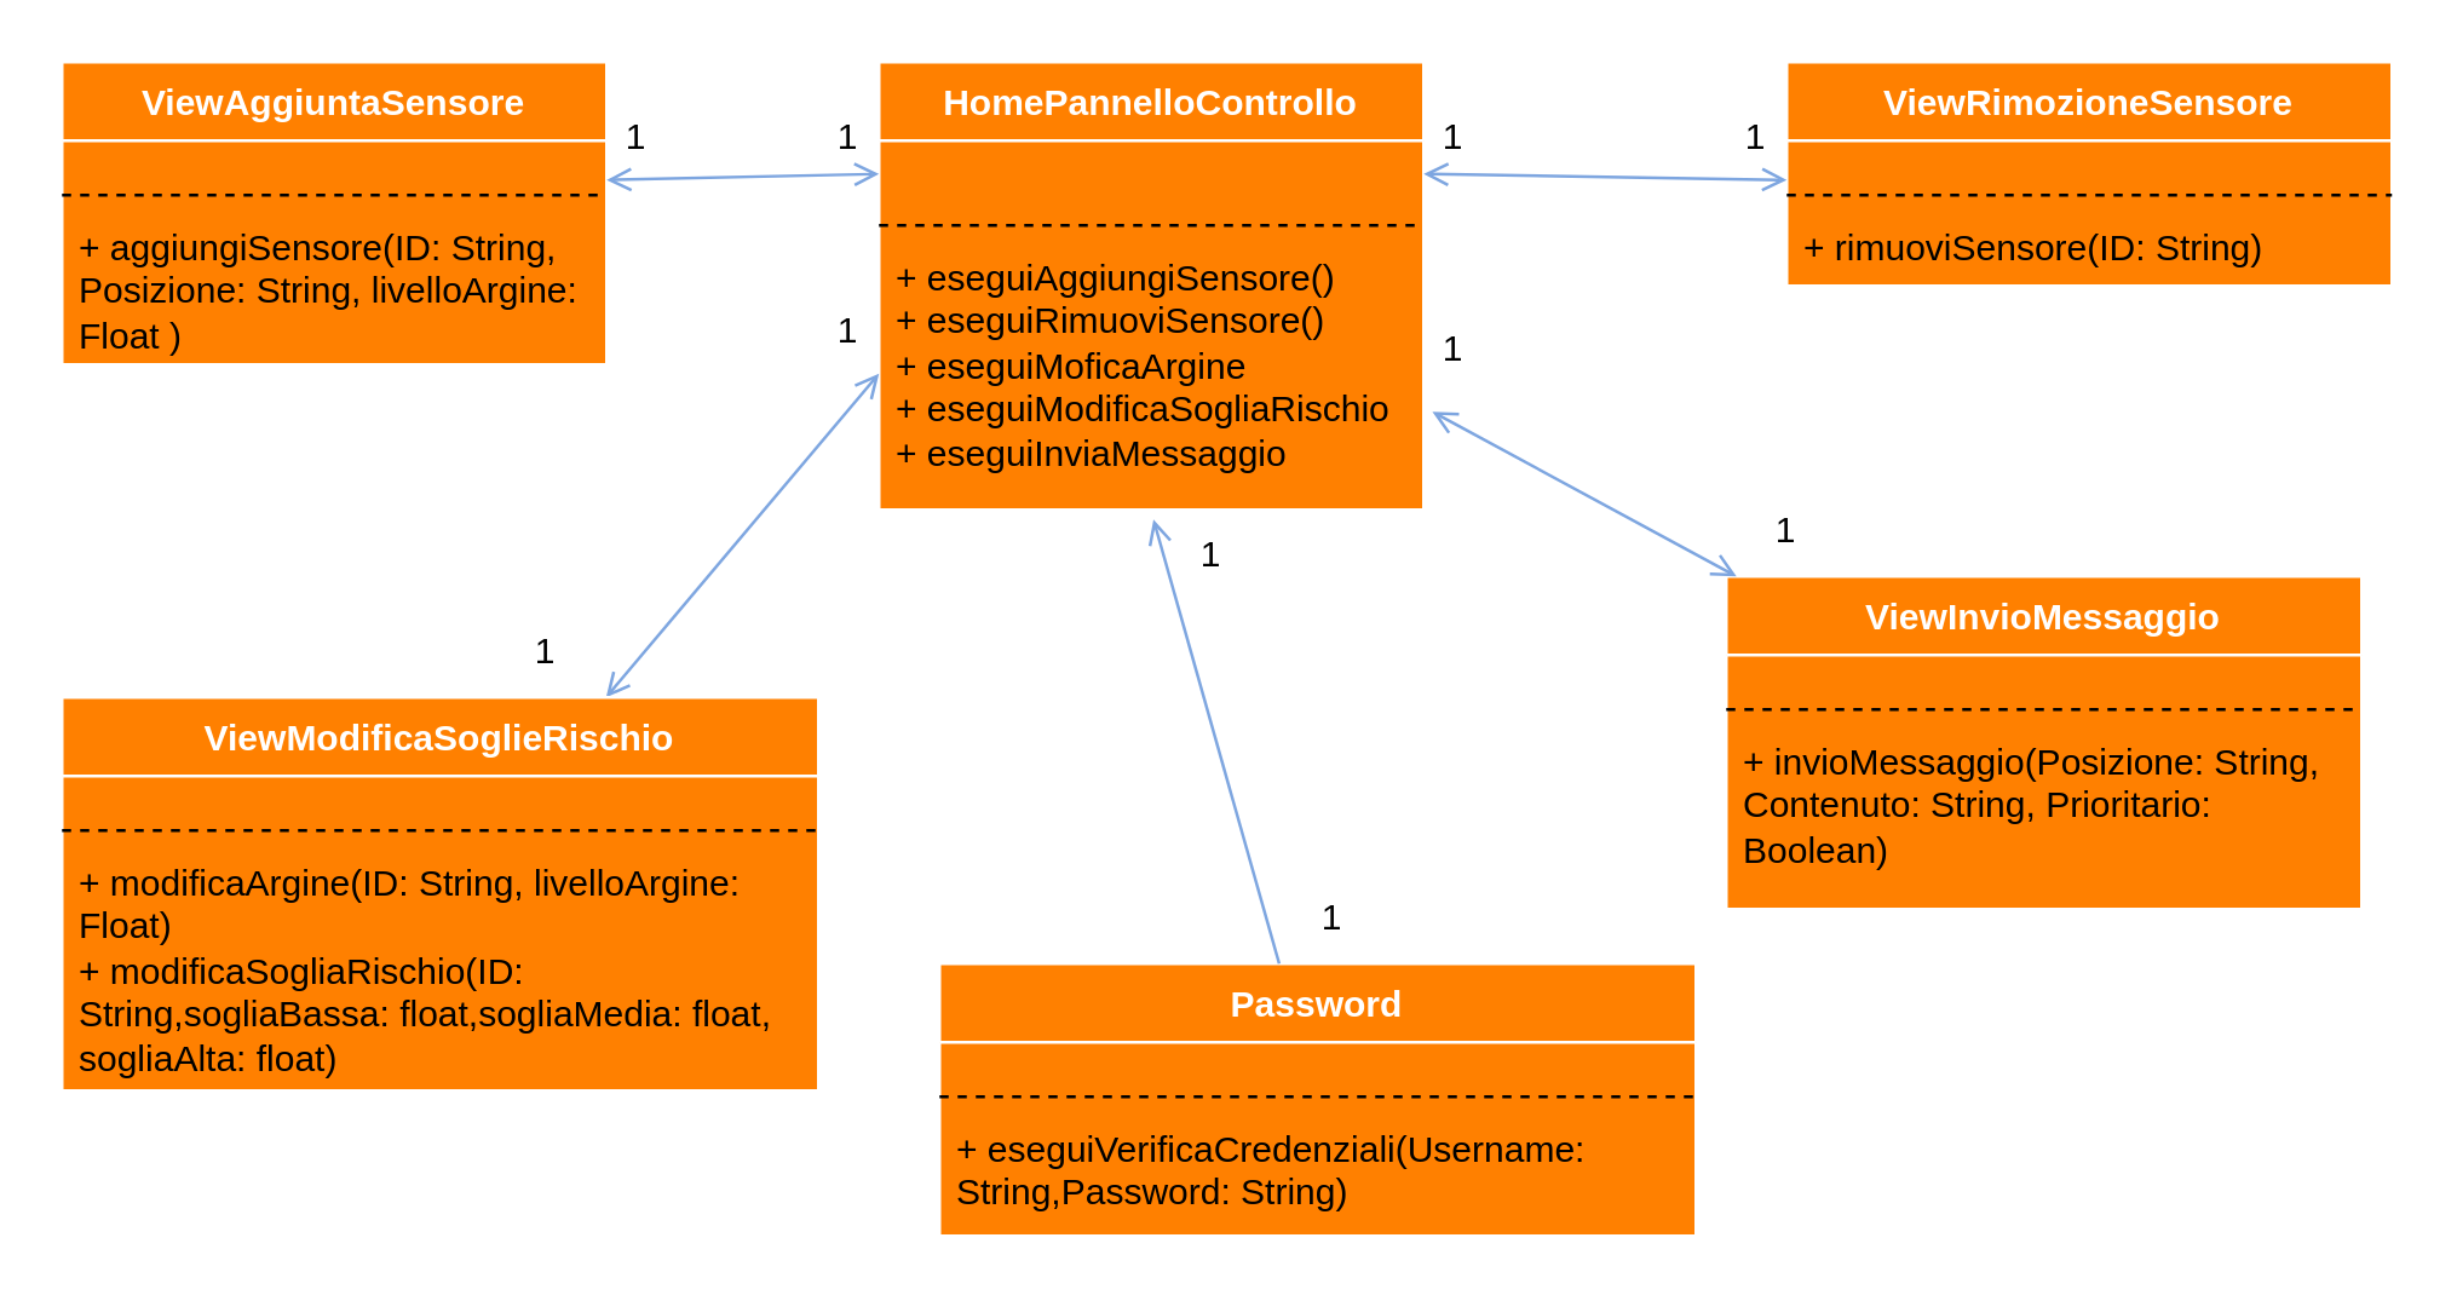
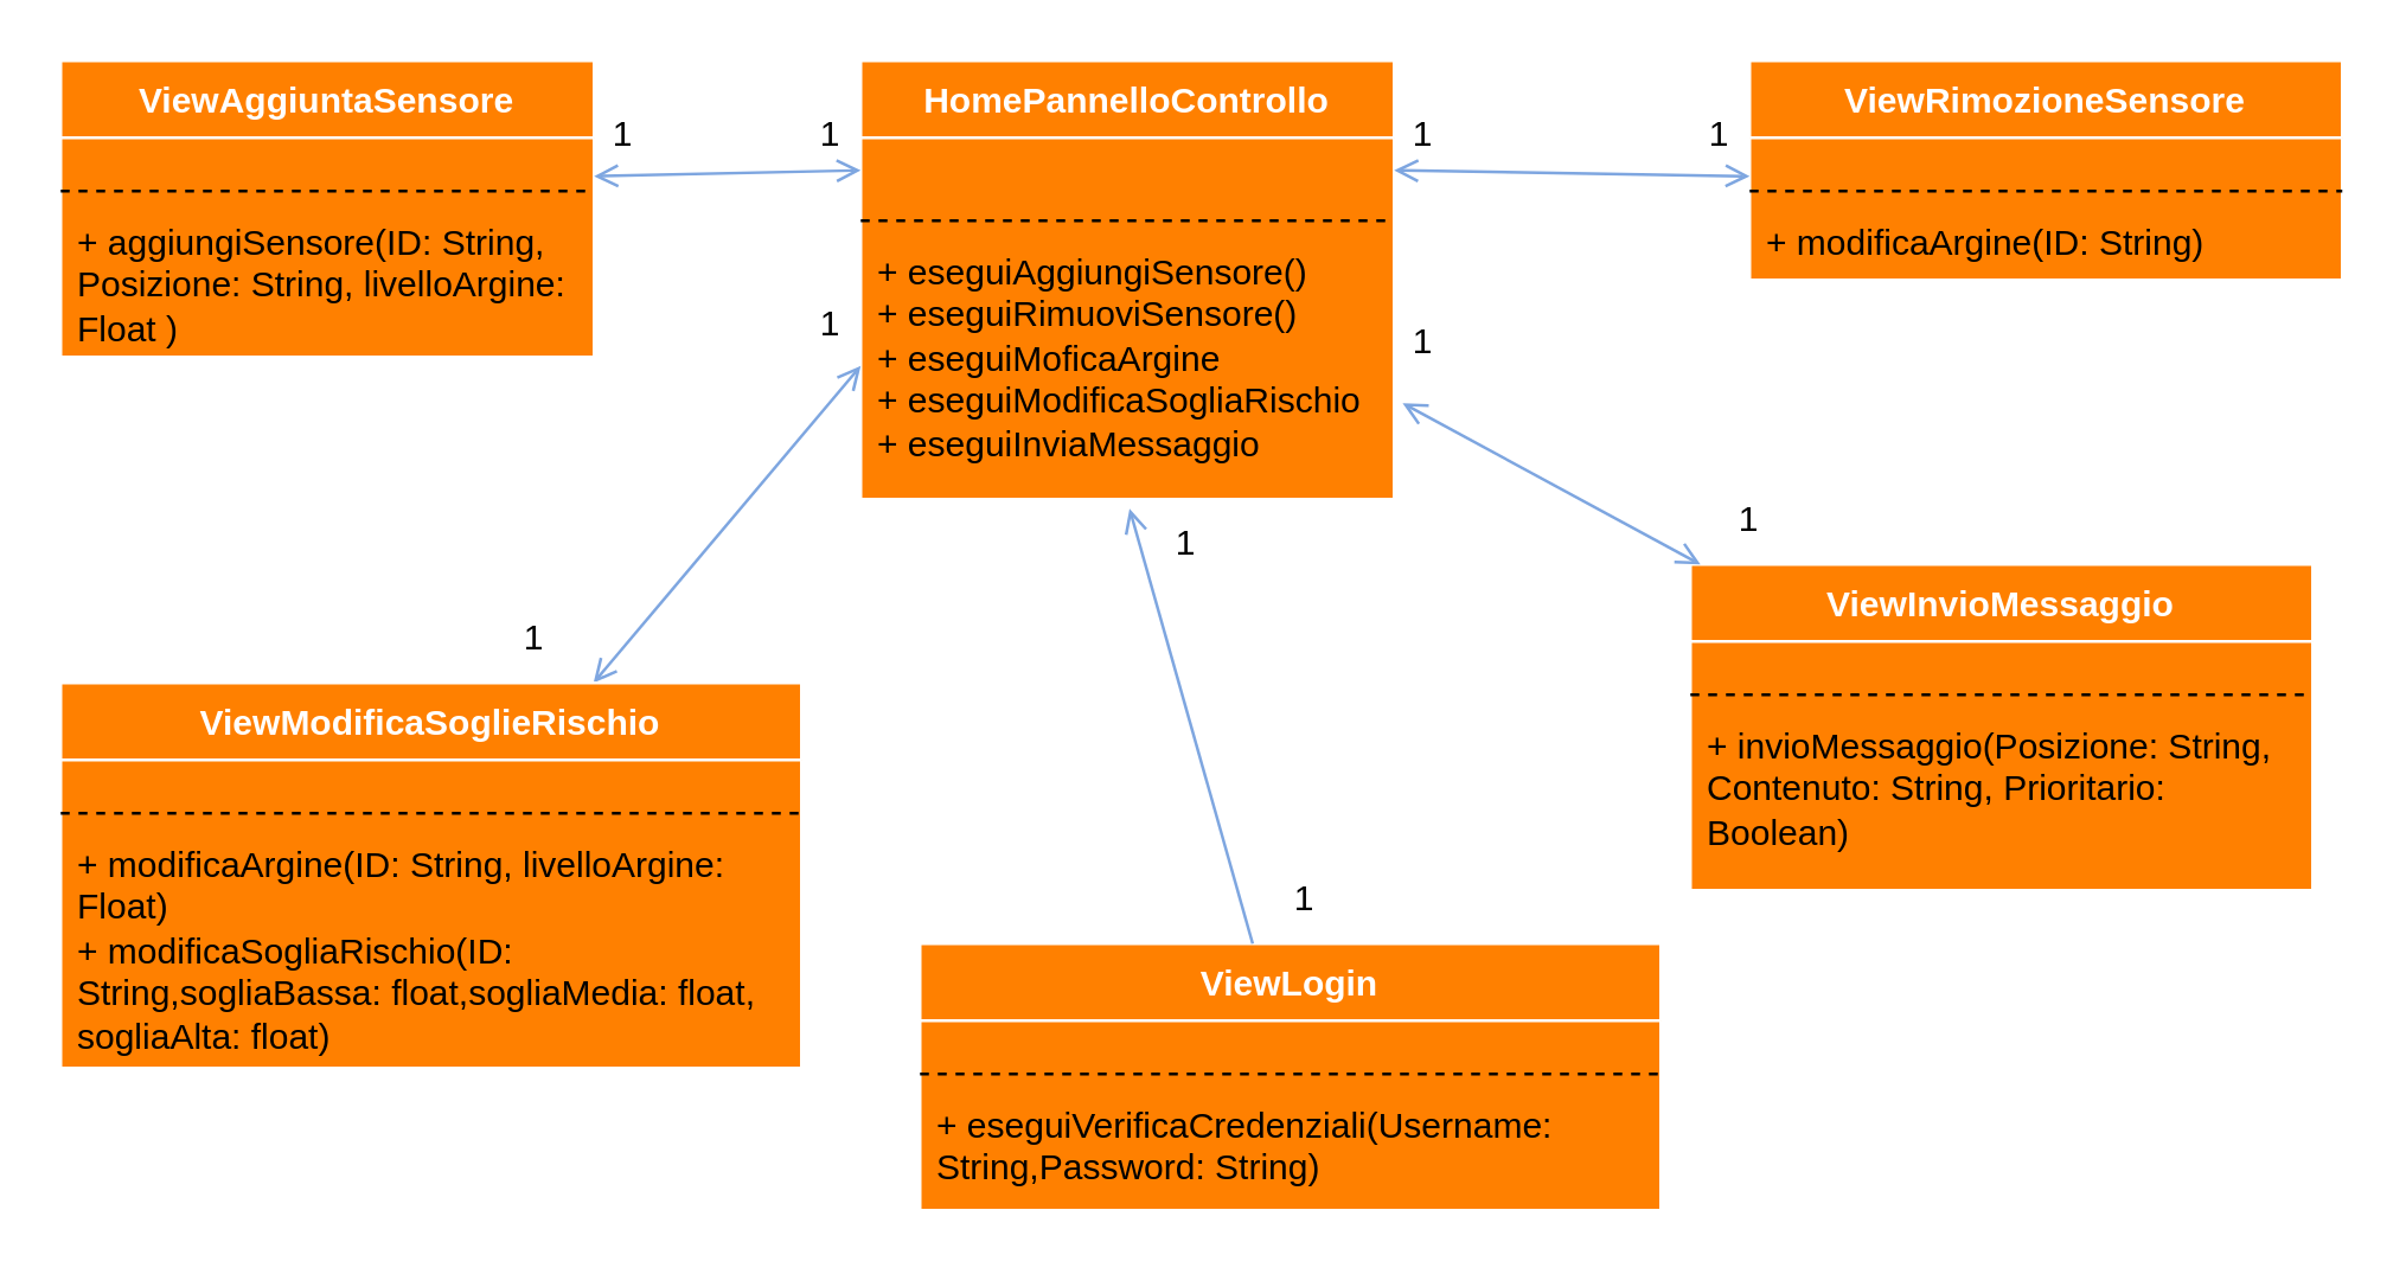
  <mxCell id="0" />
  <mxCell id="1" parent="0" />
  <mxCell id="2" value="HomePannelloControllo" style="swimlane;fontStyle=1;align=center;verticalAlign=top;childLayout=stackLayout;horizontal=1;startSize=26;horizontalStack=0;resizeParent=1;resizeParentMax=0;resizeLast=0;collapsible=1;marginBottom=0;whiteSpace=wrap;html=1;fillColor=#FF8000;swimlaneFillColor=#FF8000;strokeColor=#FFFFFF;fontColor=#FFFFFF;" vertex="1" parent="1"><mxGeometry x="290" y="20" width="180" height="148" as="geometry" /></mxCell>
  <mxCell id="3" style="line;strokeWidth=1;fillColor=none;align=left;verticalAlign=middle;spacingTop=-1;spacingLeft=3;spacingRight=3;rotatable=0;labelPosition=right;points=[];portConstraint=eastwest;strokeColor=none;dashed=1;" vertex="1" parent="2"><mxGeometry y="26" width="180" height="24" as="geometry" /></mxCell>
  <mxCell id="4" value="" style="line;strokeWidth=1;fillColor=none;align=left;verticalAlign=middle;spacingTop=-1;spacingLeft=3;spacingRight=3;rotatable=0;labelPosition=right;points=[];portConstraint=eastwest;strokeColor=default;dashed=1;" vertex="1" parent="2"><mxGeometry y="50" width="180" height="8" as="geometry" /></mxCell>
  <mxCell id="5" value="+ eseguiAggiungiSensore()&lt;div&gt;+ eseguiRimuoviSensore()&lt;/div&gt;&lt;div&gt;+ eseguiMoficaArgine&lt;/div&gt;&lt;div&gt;+ eseguiModificaSogliaRischio&lt;/div&gt;&lt;div&gt;+ eseguiInviaMessaggio&lt;/div&gt;" style="text;strokeColor=none;fillColor=none;align=left;verticalAlign=top;spacingLeft=4;spacingRight=4;overflow=hidden;rotatable=0;points=[[0,0.5],[1,0.5]];portConstraint=eastwest;whiteSpace=wrap;html=1;" vertex="1" parent="2"><mxGeometry y="58" width="180" height="90" as="geometry" /></mxCell>
  <mxCell id="6" value="ViewRimozioneSensore" style="swimlane;fontStyle=1;align=center;verticalAlign=top;childLayout=stackLayout;horizontal=1;startSize=26;horizontalStack=0;resizeParent=1;resizeParentMax=0;resizeLast=0;collapsible=1;marginBottom=0;whiteSpace=wrap;html=1;fillColor=#FF8000;swimlaneFillColor=#FF8000;strokeColor=#FFFFFF;fontColor=#FFFFFF;" vertex="1" parent="1"><mxGeometry x="590" y="20" width="200" height="74" as="geometry" /></mxCell>
  <mxCell id="7" style="line;strokeWidth=1;fillColor=none;align=left;verticalAlign=middle;spacingTop=-1;spacingLeft=3;spacingRight=3;rotatable=0;labelPosition=right;points=[];portConstraint=eastwest;strokeColor=none;dashed=1;" vertex="1" parent="6"><mxGeometry y="26" width="200" height="14" as="geometry" /></mxCell>
  <mxCell id="8" value="" style="line;strokeWidth=1;fillColor=none;align=left;verticalAlign=middle;spacingTop=-1;spacingLeft=3;spacingRight=3;rotatable=0;labelPosition=right;points=[];portConstraint=eastwest;strokeColor=default;dashed=1;" vertex="1" parent="6"><mxGeometry y="40" width="200" height="8" as="geometry" /></mxCell>
- <mxCell id="9" value="+ rimuoviSensore(ID: String)" style="text;strokeColor=none;fillColor=none;align=left;verticalAlign=top;spacingLeft=4;spacingRight=4;overflow=hidden;rotatable=0;points=[[0,0.5],[1,0.5]];portConstraint=eastwest;whiteSpace=wrap;html=1;" vertex="1" parent="6"><mxGeometry y="48" width="200" height="26" as="geometry" /></mxCell>
+ <mxCell id="9" value="+ modificaArgine(ID: String)" style="text;strokeColor=none;fillColor=none;align=left;verticalAlign=top;spacingLeft=4;spacingRight=4;overflow=hidden;rotatable=0;points=[[0,0.5],[1,0.5]];portConstraint=eastwest;whiteSpace=wrap;html=1;" vertex="1" parent="6"><mxGeometry y="48" width="200" height="26" as="geometry" /></mxCell>
  <mxCell id="10" value="ViewAggiuntaSensore" style="swimlane;fontStyle=1;align=center;verticalAlign=top;childLayout=stackLayout;horizontal=1;startSize=26;horizontalStack=0;resizeParent=1;resizeParentMax=0;resizeLast=0;collapsible=1;marginBottom=0;whiteSpace=wrap;html=1;fillColor=#FF8000;swimlaneFillColor=#FF8000;strokeColor=#FFFFFF;fontColor=#FFFFFF;" vertex="1" parent="1"><mxGeometry x="20" y="20" width="180" height="100" as="geometry" /></mxCell>
  <mxCell id="11" style="line;strokeWidth=1;fillColor=none;align=left;verticalAlign=middle;spacingTop=-1;spacingLeft=3;spacingRight=3;rotatable=0;labelPosition=right;points=[];portConstraint=eastwest;strokeColor=none;" vertex="1" parent="10"><mxGeometry y="26" width="180" height="14" as="geometry" /></mxCell>
  <mxCell id="12" value="" style="line;strokeWidth=1;fillColor=none;align=left;verticalAlign=middle;spacingTop=-1;spacingLeft=3;spacingRight=3;rotatable=0;labelPosition=right;points=[];portConstraint=eastwest;strokeColor=default;dashed=1;" vertex="1" parent="10"><mxGeometry y="40" width="180" height="8" as="geometry" /></mxCell>
  <mxCell id="13" value="+ aggiungiSensore(ID: String, Posizione: String, livelloArgine: Float )" style="text;strokeColor=none;fillColor=none;align=left;verticalAlign=top;spacingLeft=4;spacingRight=4;overflow=hidden;rotatable=0;points=[[0,0.5],[1,0.5]];portConstraint=eastwest;whiteSpace=wrap;html=1;" vertex="1" parent="10"><mxGeometry y="48" width="180" height="52" as="geometry" /></mxCell>
  <mxCell id="14" style="rounded=0;orthogonalLoop=1;jettySize=auto;html=1;entryX=0;entryY=0.5;entryDx=0;entryDy=0;endArrow=open;endFill=0;startArrow=open;startFill=0;strokeColor=#7EA6E0;" edge="1" parent="1" source="15" target="5"><mxGeometry relative="1" as="geometry" /></mxCell>
  <mxCell id="15" value="ViewModificaSoglieRischio" style="swimlane;fontStyle=1;align=center;verticalAlign=top;childLayout=stackLayout;horizontal=1;startSize=26;horizontalStack=0;resizeParent=1;resizeParentMax=0;resizeLast=0;collapsible=1;marginBottom=0;whiteSpace=wrap;html=1;fillColor=#FF8000;swimlaneFillColor=#FF8000;strokeColor=#FFFFFF;fontColor=#FFFFFF;" vertex="1" parent="1"><mxGeometry x="20" y="230" width="250" height="130" as="geometry" /></mxCell>
  <mxCell id="16" style="line;strokeWidth=1;fillColor=none;align=left;verticalAlign=middle;spacingTop=-1;spacingLeft=3;spacingRight=3;rotatable=0;labelPosition=right;points=[];portConstraint=eastwest;strokeColor=none;dashed=1;" vertex="1" parent="15"><mxGeometry y="26" width="250" height="14" as="geometry" /></mxCell>
  <mxCell id="17" value="" style="line;strokeWidth=1;fillColor=none;align=left;verticalAlign=middle;spacingTop=-1;spacingLeft=3;spacingRight=3;rotatable=0;labelPosition=right;points=[];portConstraint=eastwest;strokeColor=default;dashed=1;" vertex="1" parent="15"><mxGeometry y="40" width="250" height="8" as="geometry" /></mxCell>
  <mxCell id="18" value="+ modificaArgine(ID: String, livelloArgine: Float)&lt;div&gt;+&amp;nbsp;&lt;span style=&quot;background-color: transparent; color: light-dark(rgb(0, 0, 0), rgb(255, 255, 255));&quot;&gt;modificaSogliaRischio(ID: String,sogliaBassa: float,sogliaMedia: float, sogliaAlta: float)&lt;br&gt;&lt;/span&gt;&lt;/div&gt;" style="text;strokeColor=none;fillColor=none;align=left;verticalAlign=top;spacingLeft=4;spacingRight=4;overflow=hidden;rotatable=0;points=[[0,0.5],[1,0.5]];portConstraint=eastwest;whiteSpace=wrap;html=1;" vertex="1" parent="15"><mxGeometry y="48" width="250" height="82" as="geometry" /></mxCell>
  <mxCell id="19" value="ViewInvioMessaggio" style="swimlane;fontStyle=1;align=center;verticalAlign=top;childLayout=stackLayout;horizontal=1;startSize=26;horizontalStack=0;resizeParent=1;resizeParentMax=0;resizeLast=0;collapsible=1;marginBottom=0;whiteSpace=wrap;html=1;fillColor=#FF8000;swimlaneFillColor=#FF8000;strokeColor=#FFFFFF;fontColor=#FFFFFF;" vertex="1" parent="1"><mxGeometry x="570" y="190" width="210" height="110" as="geometry" /></mxCell>
  <mxCell id="20" value="" style="line;strokeWidth=1;fillColor=none;align=left;verticalAlign=middle;spacingTop=-1;spacingLeft=3;spacingRight=3;rotatable=0;labelPosition=right;points=[];portConstraint=eastwest;strokeColor=none;dashed=1;" vertex="1" parent="19"><mxGeometry y="26" width="210" height="14" as="geometry" /></mxCell>
  <mxCell id="21" style="line;strokeWidth=1;fillColor=none;align=left;verticalAlign=middle;spacingTop=-1;spacingLeft=3;spacingRight=3;rotatable=0;labelPosition=right;points=[];portConstraint=eastwest;strokeColor=default;dashed=1;" vertex="1" parent="19"><mxGeometry y="40" width="210" height="8" as="geometry" /></mxCell>
  <mxCell id="22" value="+ invioMessaggio(Posizione: String, Contenuto: String, Prioritario: Boolean)" style="text;strokeColor=none;fillColor=none;align=left;verticalAlign=top;spacingLeft=4;spacingRight=4;overflow=hidden;rotatable=0;points=[[0,0.5],[1,0.5]];portConstraint=eastwest;whiteSpace=wrap;html=1;" vertex="1" parent="19"><mxGeometry y="48" width="210" height="62" as="geometry" /></mxCell>
  <mxCell id="23" style="rounded=0;orthogonalLoop=1;jettySize=auto;html=1;strokeColor=#7EA6E0;startArrow=open;startFill=0;strokeWidth=1;fillColor=#0050ef;endArrow=open;endFill=0;entryX=0;entryY=0.25;entryDx=0;entryDy=0;" edge="1" parent="1" target="2"><mxGeometry relative="1" as="geometry"><mxPoint x="200" y="59" as="sourcePoint" /><mxPoint x="250" y="50" as="targetPoint" /></mxGeometry></mxCell>
  <mxCell id="24" style="rounded=0;orthogonalLoop=1;jettySize=auto;html=1;entryX=1.016;entryY=0.64;entryDx=0;entryDy=0;entryPerimeter=0;endArrow=open;endFill=0;startArrow=open;startFill=0;strokeColor=#7EA6E0;" edge="1" parent="1" source="19" target="5"><mxGeometry relative="1" as="geometry" /></mxCell>
  <mxCell id="25" style="rounded=0;orthogonalLoop=1;jettySize=auto;html=1;endArrow=open;endFill=0;startArrow=open;startFill=0;entryX=1;entryY=0.25;entryDx=0;entryDy=0;strokeColor=#7EA6E0;" edge="1" parent="1" target="2"><mxGeometry relative="1" as="geometry"><mxPoint x="590" y="59" as="sourcePoint" /><mxPoint x="510" y="70" as="targetPoint" /></mxGeometry></mxCell>
- <mxCell id="26" value="Password" style="swimlane;fontStyle=1;align=center;verticalAlign=top;childLayout=stackLayout;horizontal=1;startSize=26;horizontalStack=0;resizeParent=1;resizeParentMax=0;resizeLast=0;collapsible=1;marginBottom=0;whiteSpace=wrap;html=1;fillColor=#FF8000;swimlaneFillColor=#FF8000;strokeColor=#FFFFFF;fontColor=#FFFFFF;" vertex="1" parent="1"><mxGeometry x="310" y="318" width="250" height="90" as="geometry" /></mxCell>
+ <mxCell id="26" value="ViewLogin" style="swimlane;fontStyle=1;align=center;verticalAlign=top;childLayout=stackLayout;horizontal=1;startSize=26;horizontalStack=0;resizeParent=1;resizeParentMax=0;resizeLast=0;collapsible=1;marginBottom=0;whiteSpace=wrap;html=1;fillColor=#FF8000;swimlaneFillColor=#FF8000;strokeColor=#FFFFFF;fontColor=#FFFFFF;" vertex="1" parent="1"><mxGeometry x="310" y="318" width="250" height="90" as="geometry" /></mxCell>
  <mxCell id="27" value="" style="line;strokeWidth=1;fillColor=none;align=left;verticalAlign=middle;spacingTop=-1;spacingLeft=3;spacingRight=3;rotatable=0;labelPosition=right;points=[];portConstraint=eastwest;strokeColor=none;dashed=1;" vertex="1" parent="26"><mxGeometry y="26" width="250" height="14" as="geometry" /></mxCell>
  <mxCell id="28" style="line;strokeWidth=1;fillColor=none;align=left;verticalAlign=middle;spacingTop=-1;spacingLeft=3;spacingRight=3;rotatable=0;labelPosition=right;points=[];portConstraint=eastwest;strokeColor=default;dashed=1;" vertex="1" parent="26"><mxGeometry y="40" width="250" height="8" as="geometry" /></mxCell>
  <mxCell id="29" value="+ eseguiVerificaCredenziali(Username: String,Password: String)" style="text;strokeColor=none;fillColor=none;align=left;verticalAlign=top;spacingLeft=4;spacingRight=4;overflow=hidden;rotatable=0;points=[[0,0.5],[1,0.5]];portConstraint=eastwest;whiteSpace=wrap;html=1;" vertex="1" parent="26"><mxGeometry y="48" width="250" height="42" as="geometry" /></mxCell>
  <mxCell id="30" style="rounded=0;orthogonalLoop=1;jettySize=auto;html=1;entryX=0.504;entryY=1.036;entryDx=0;entryDy=0;entryPerimeter=0;strokeColor=#7EA6E0;endArrow=open;endFill=0;" edge="1" parent="1" source="26" target="5"><mxGeometry relative="1" as="geometry" /></mxCell>
  <mxCell id="31" value="1" style="text;strokeColor=none;align=center;fillColor=none;html=1;verticalAlign=middle;whiteSpace=wrap;rounded=0;" vertex="1" parent="1"><mxGeometry x="250" y="30" width="60" height="30" as="geometry" /></mxCell>
  <mxCell id="32" value="1" style="text;strokeColor=none;align=center;fillColor=none;html=1;verticalAlign=middle;whiteSpace=wrap;rounded=0;" vertex="1" parent="1"><mxGeometry x="180" y="30" width="60" height="30" as="geometry" /></mxCell>
  <mxCell id="33" value="1" style="text;strokeColor=none;align=center;fillColor=none;html=1;verticalAlign=middle;whiteSpace=wrap;rounded=0;" vertex="1" parent="1"><mxGeometry x="450" y="30" width="60" height="30" as="geometry" /></mxCell>
  <mxCell id="34" value="1" style="text;strokeColor=none;align=center;fillColor=none;html=1;verticalAlign=middle;whiteSpace=wrap;rounded=0;" vertex="1" parent="1"><mxGeometry x="550" y="30" width="60" height="30" as="geometry" /></mxCell>
  <mxCell id="35" value="1" style="text;strokeColor=none;align=center;fillColor=none;html=1;verticalAlign=middle;whiteSpace=wrap;rounded=0;" vertex="1" parent="1"><mxGeometry x="450" y="100" width="60" height="30" as="geometry" /></mxCell>
  <mxCell id="36" value="1" style="text;strokeColor=none;align=center;fillColor=none;html=1;verticalAlign=middle;whiteSpace=wrap;rounded=0;" vertex="1" parent="1"><mxGeometry x="560" y="160" width="60" height="30" as="geometry" /></mxCell>
  <mxCell id="37" value="1" style="text;strokeColor=none;align=center;fillColor=none;html=1;verticalAlign=middle;whiteSpace=wrap;rounded=0;" vertex="1" parent="1"><mxGeometry x="370" y="168" width="60" height="30" as="geometry" /></mxCell>
  <mxCell id="38" value="1" style="text;strokeColor=none;align=center;fillColor=none;html=1;verticalAlign=middle;whiteSpace=wrap;rounded=0;" vertex="1" parent="1"><mxGeometry x="410" y="288" width="60" height="30" as="geometry" /></mxCell>
  <mxCell id="39" value="1" style="text;strokeColor=none;align=center;fillColor=none;html=1;verticalAlign=middle;whiteSpace=wrap;rounded=0;" vertex="1" parent="1"><mxGeometry x="150" y="200" width="60" height="30" as="geometry" /></mxCell>
  <mxCell id="40" value="1" style="text;strokeColor=none;align=center;fillColor=none;html=1;verticalAlign=middle;whiteSpace=wrap;rounded=0;" vertex="1" parent="1"><mxGeometry x="250" y="94" width="60" height="30" as="geometry" /></mxCell>
